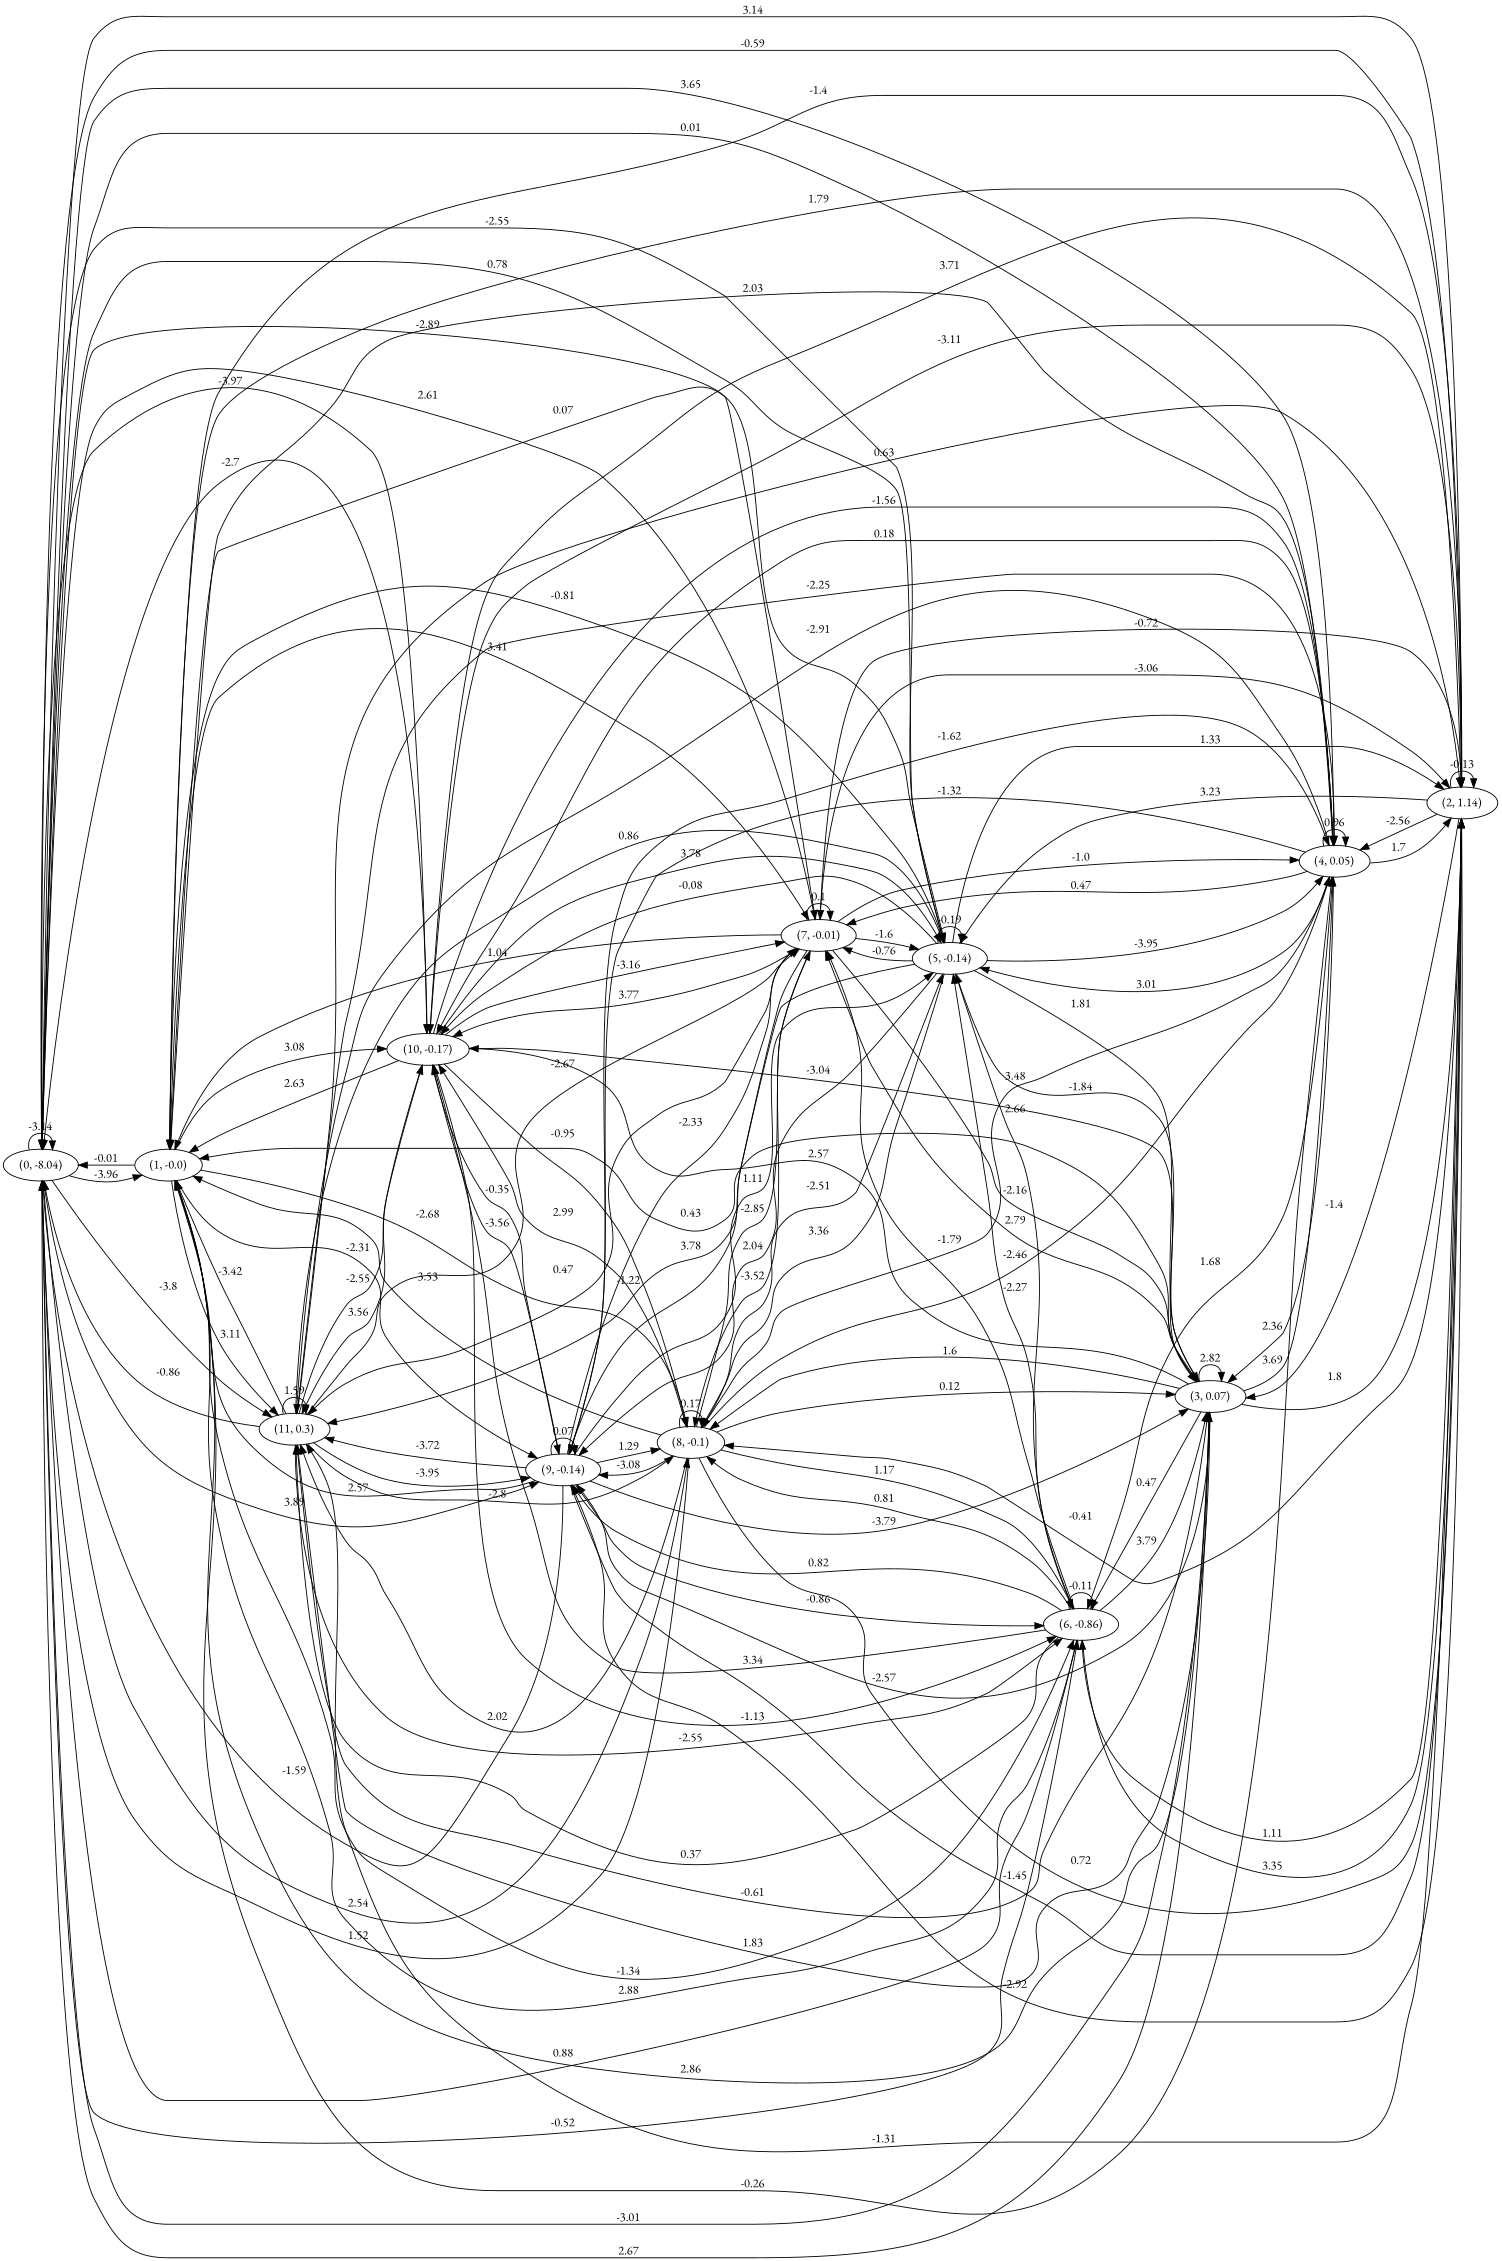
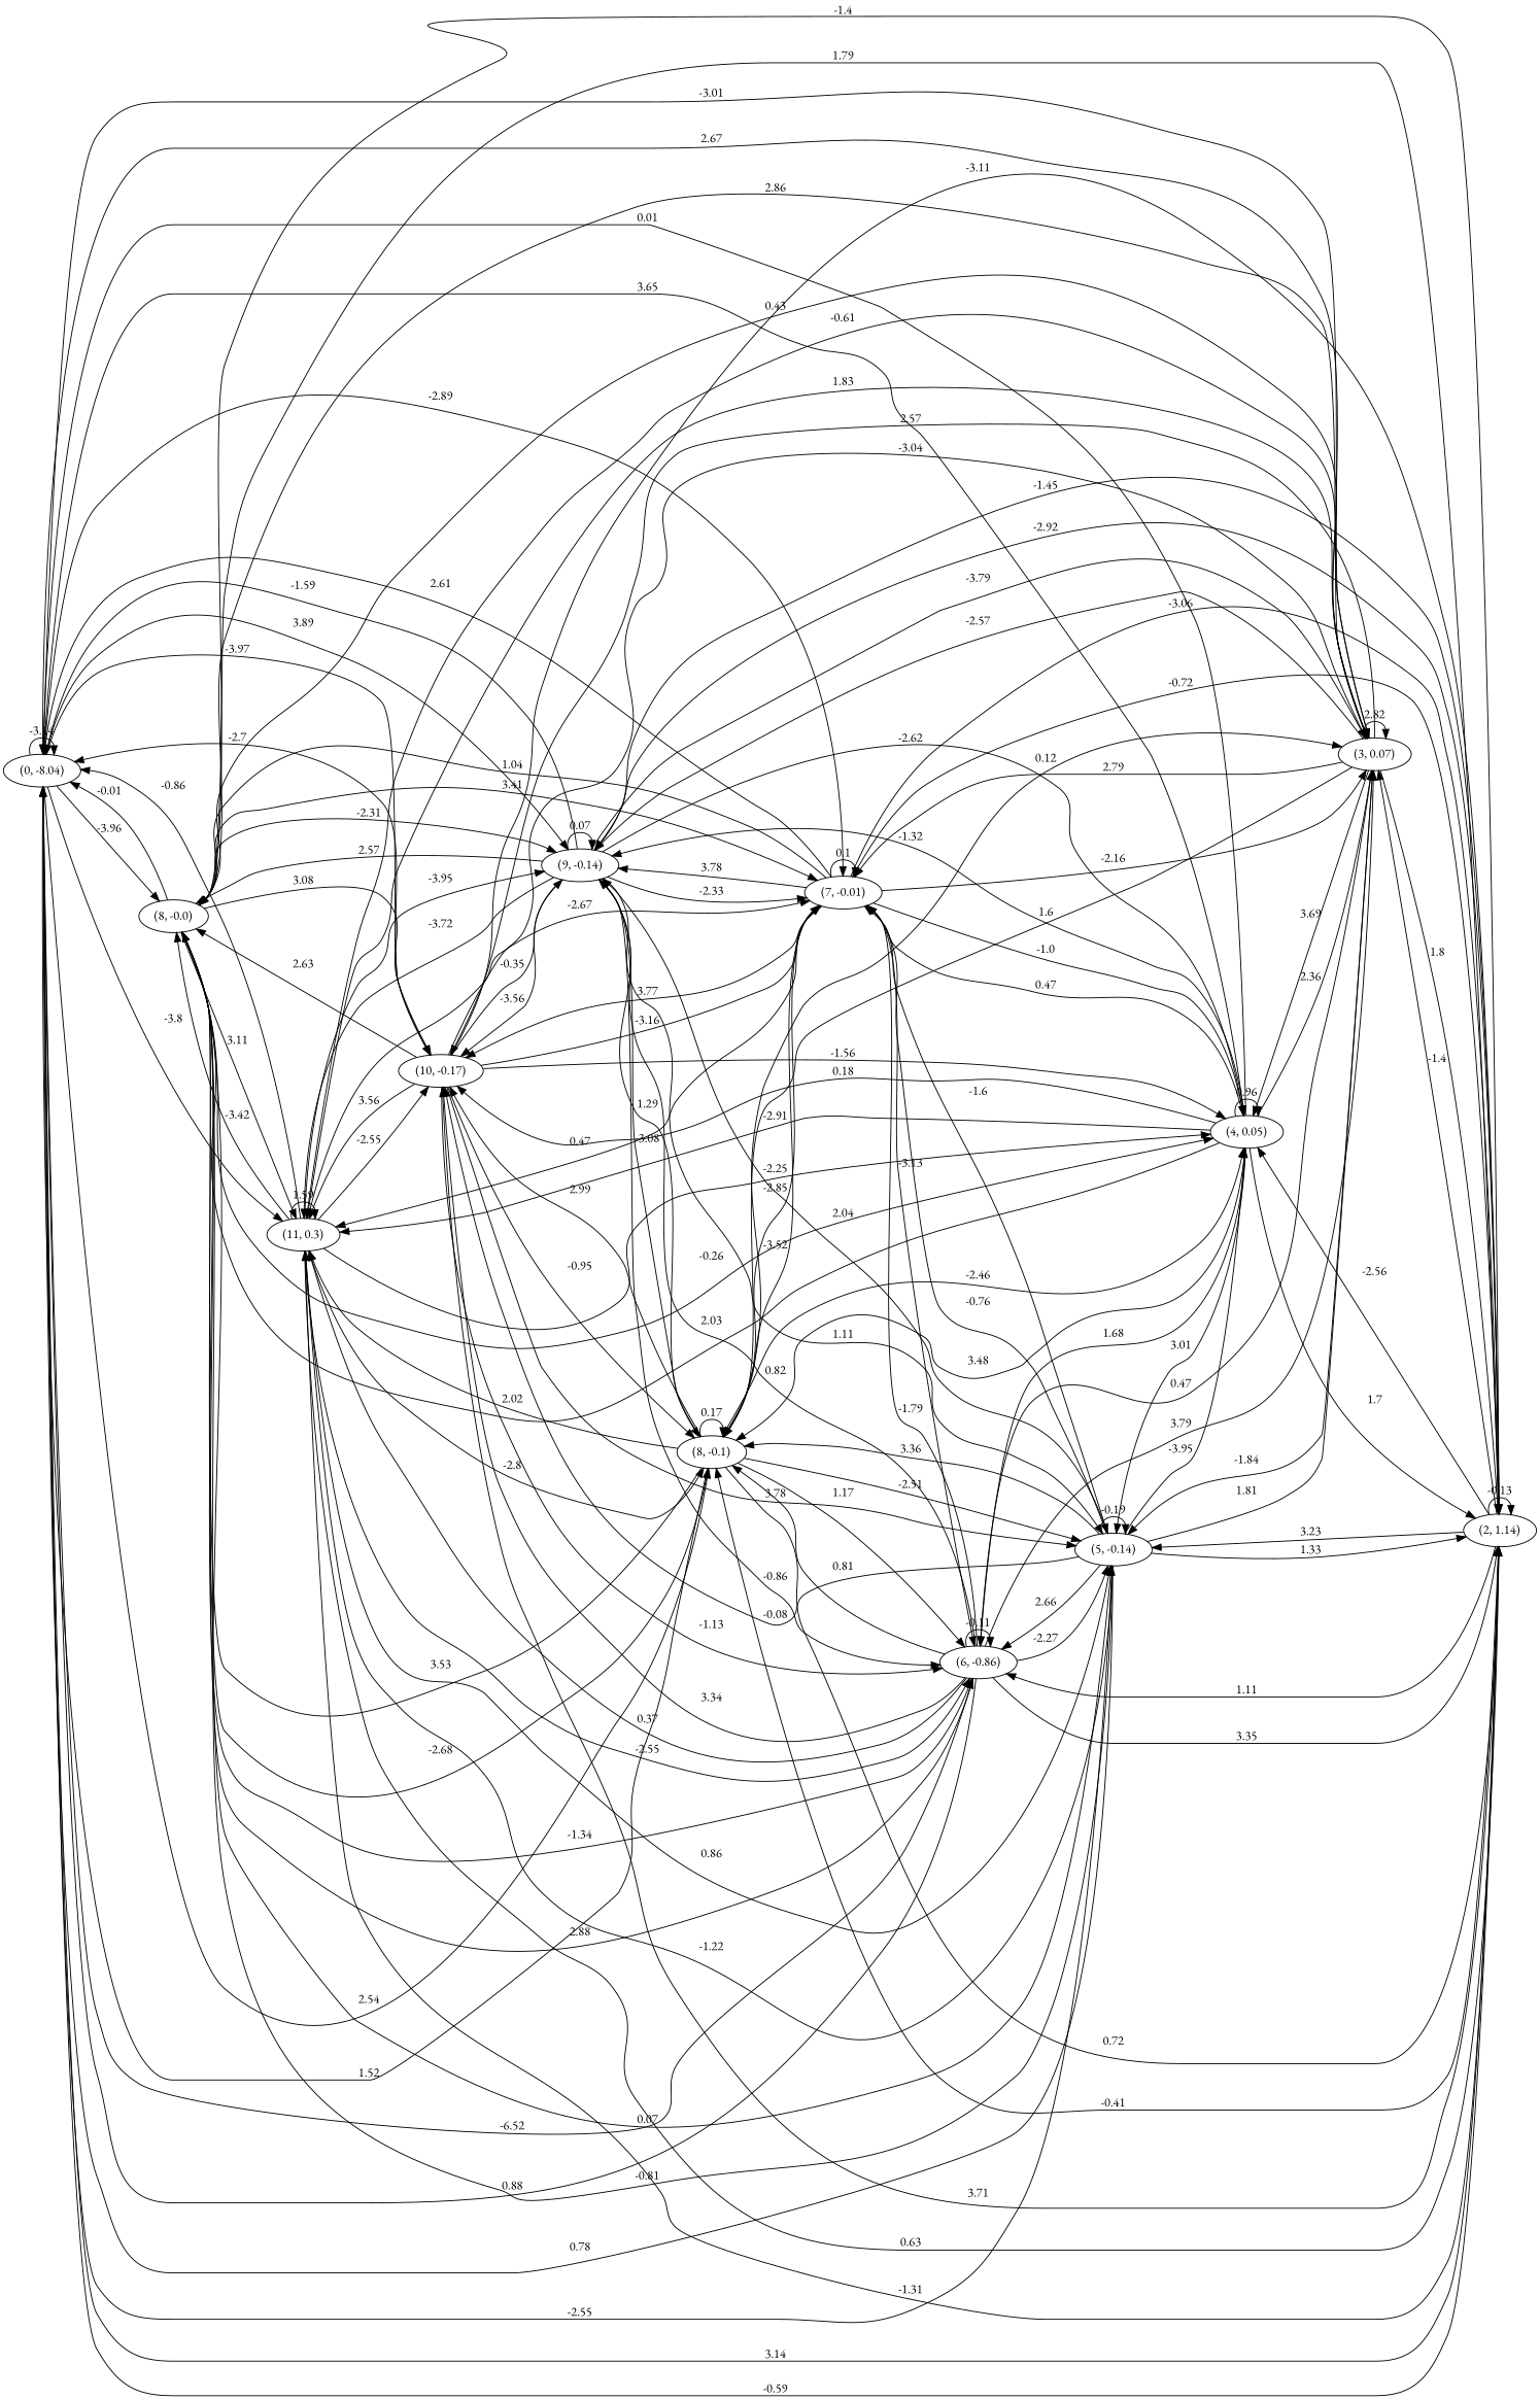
  digraph {
    fontname="EB Garamond"
    rankdir=LR
    node [fontname="EB Garamond"]
    edge [fontname="EB Garamond"]
    n1 [label="(0, -8.04)"]
-   n2 [label="(1, -0.0)"]
+   n2 [label="(8, -0.0)"]
    n3 [label="(2, 1.14)"]
    n4 [label="(3, 0.07)"]
    n5 [label="(4, 0.05)"]
    n6 [label="(5, -0.14)"]
    n7 [label="(6, -0.86)"]
    n8 [label="(7, -0.01)"]
    n9 [label="(8, -0.1)"]
    n10 [label="(9, -0.14)"]
    n11 [label="(10, -0.17)"]
    n12 [label="(11, 0.3)"]
    n1 -> n1 [label=-3.14]
    n1 -> n2 [label=-3.96]
    n1 -> n3 [label=3.14]
    n1 -> n4 [label=-3.01]
    n1 -> n5 [label=3.65]
    n1 -> n6 [label=-2.55]
-   n1 -> n7 [label=-0.52]
+   n1 -> n7 [label=-6.52]
    n1 -> n8 [label=-2.89]
    n1 -> n9 [label=2.54]
    n1 -> n10 [label=3.89]
    n1 -> n11 [label=-3.97]
    n1 -> n12 [label=-3.8]
    n2 -> n1 [label=-0.01]
    n2 -> n3 [label=-1.4]
    n2 -> n4 [label=2.86]
    n2 -> n5 [label=-0.26]
    n2 -> n6 [label=0.07]
    n2 -> n7 [label=-1.34]
    n2 -> n8 [label=3.41]
    n2 -> n9 [label=-2.68]
    n2 -> n10 [label=-2.31]
    n2 -> n11 [label=3.08]
    n2 -> n12 [label=3.11]
    n3 -> n1 [label=-0.59]
    n3 -> n2 [label=1.79]
    n3 -> n3 [label=-0.13]
    n3 -> n4 [label=-1.4]
    n3 -> n5 [label=-2.56]
    n3 -> n6 [label=3.23]
    n3 -> n7 [label=1.11]
    n3 -> n8 [label=-0.72]
    n3 -> n9 [label=-0.41]
    n3 -> n10 [label=-2.92]
    n3 -> n11 [label=3.71]
    n3 -> n12 [label=-1.31]
    n4 -> n1 [label=2.67]
    n4 -> n2 [label=0.43]
    n4 -> n3 [label=1.8]
    n4 -> n4 [label=2.82]
    n4 -> n5 [label=3.69]
    n4 -> n6 [label=-1.84]
    n4 -> n7 [label=0.47]
    n4 -> n8 [label=2.79]
    n4 -> n9 [label=1.6]
    n4 -> n10 [label=-2.57]
    n4 -> n11 [label=2.57]
    n4 -> n12 [label=1.83]
    n5 -> n1 [label=0.01]
    n5 -> n2 [label=2.03]
    n5 -> n3 [label=1.7]
    n5 -> n4 [label=2.36]
    n5 -> n5 [label=0.96]
    n5 -> n6 [label=3.01]
    n5 -> n7 [label=1.68]
    n5 -> n8 [label=0.47]
    n5 -> n9 [label=3.48]
    n5 -> n10 [label=-1.32]
    n5 -> n11 [label=0.18]
    n5 -> n12 [label=-2.91]
    n6 -> n1 [label=0.78]
    n6 -> n2 [label=-0.81]
    n6 -> n3 [label=1.33]
    n6 -> n4 [label=1.81]
    n6 -> n5 [label=-3.95]
    n6 -> n6 [label=-0.19]
    n6 -> n7 [label=2.66]
    n6 -> n8 [label=-0.76]
    n6 -> n9 [label=3.36]
    n6 -> n10 [label=2.04]
    n6 -> n11 [label=-0.08]
    n6 -> n12 [label=-1.22]
    n7 -> n1 [label=0.88]
    n7 -> n2 [label=2.88]
    n7 -> n3 [label=3.35]
    n7 -> n4 [label=3.79]
    n7 -> n6 [label=-2.27]
    n7 -> n7 [label=-0.11]
    n7 -> n8 [label=-1.79]
    n7 -> n9 [label=0.81]
    n7 -> n10 [label=0.82]
    n7 -> n11 [label=3.34]
    n7 -> n12 [label=0.37]
    n8 -> n1 [label=2.61]
    n8 -> n2 [label=1.04]
    n8 -> n3 [label=-3.06]
    n8 -> n4 [label=-2.16]
    n8 -> n5 [label=-1.0]
    n8 -> n6 [label=-1.6]
+   n8 -> n7 [label=-3.13]
    n8 -> n8 [label=0.1]
    n8 -> n9 [label=-3.52]
    n8 -> n10 [label=3.78]
    n8 -> n11 [label=3.77]
    n8 -> n12 [label=0.47]
    n9 -> n1 [label=1.52]
    n9 -> n2 [label=3.53]
    n9 -> n3 [label=0.72]
    n9 -> n4 [label=0.12]
    n9 -> n5 [label=-2.46]
    n9 -> n6 [label=-2.51]
    n9 -> n7 [label=1.17]
    n9 -> n8 [label=-2.85]
    n9 -> n9 [label=0.17]
    n9 -> n10 [label=-3.08]
    n9 -> n11 [label=2.99]
    n9 -> n12 [label=2.02]
    n10 -> n1 [label=-1.59]
    n10 -> n2 [label=2.57]
    n10 -> n3 [label=-1.45]
    n10 -> n4 [label=-3.79]
-   n10 -> n5 [label=-1.62]
+   n10 -> n5 [label=-2.62]
    n10 -> n6 [label=1.11]
    n10 -> n7 [label=-0.86]
    n10 -> n8 [label=-2.33]
    n10 -> n9 [label=1.29]
    n10 -> n10 [label=0.07]
    n10 -> n11 [label=-3.56]
    n10 -> n12 [label=-3.72]
    n11 -> n1 [label=-2.7]
    n11 -> n2 [label=2.63]
    n11 -> n3 [label=-3.11]
    n11 -> n4 [label=-3.04]
    n11 -> n5 [label=-1.56]
    n11 -> n6 [label=3.78]
    n11 -> n7 [label=-1.13]
    n11 -> n8 [label=-3.16]
    n11 -> n9 [label=-0.95]
    n11 -> n10 [label=-0.35]
    n11 -> n12 [label=3.56]
    n12 -> n1 [label=-0.86]
    n12 -> n2 [label=-3.42]
    n12 -> n3 [label=0.63]
    n12 -> n4 [label=-0.61]
    n12 -> n5 [label=-2.25]
    n12 -> n6 [label=0.86]
    n12 -> n7 [label=-2.55]
    n12 -> n8 [label=-2.67]
    n12 -> n9 [label=-2.8]
    n12 -> n10 [label=-3.95]
    n12 -> n11 [label=-2.55]
    n12 -> n12 [label=1.59]
  }
